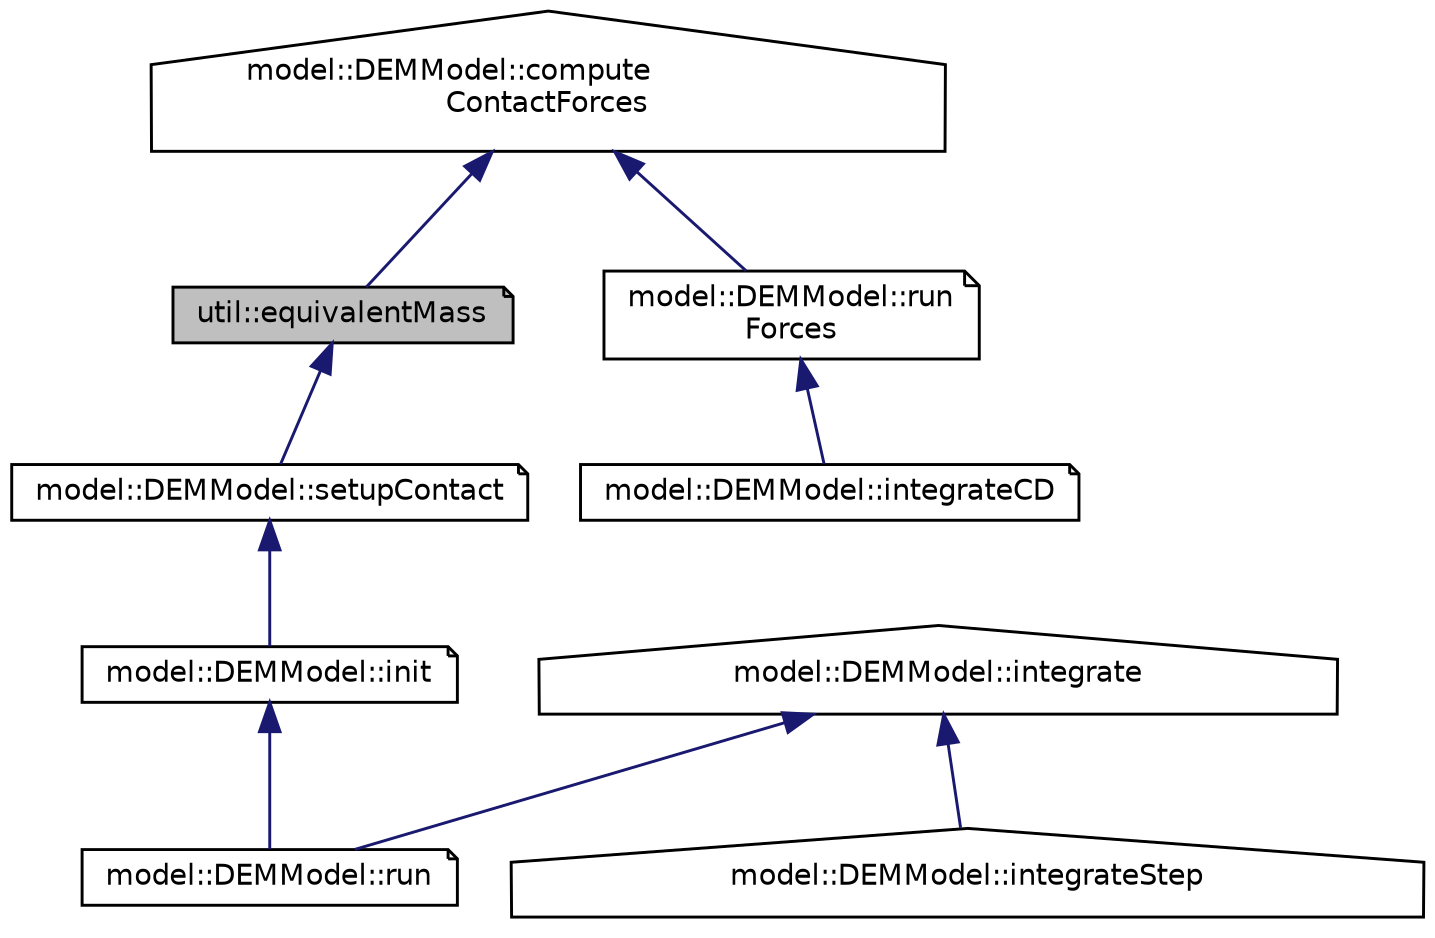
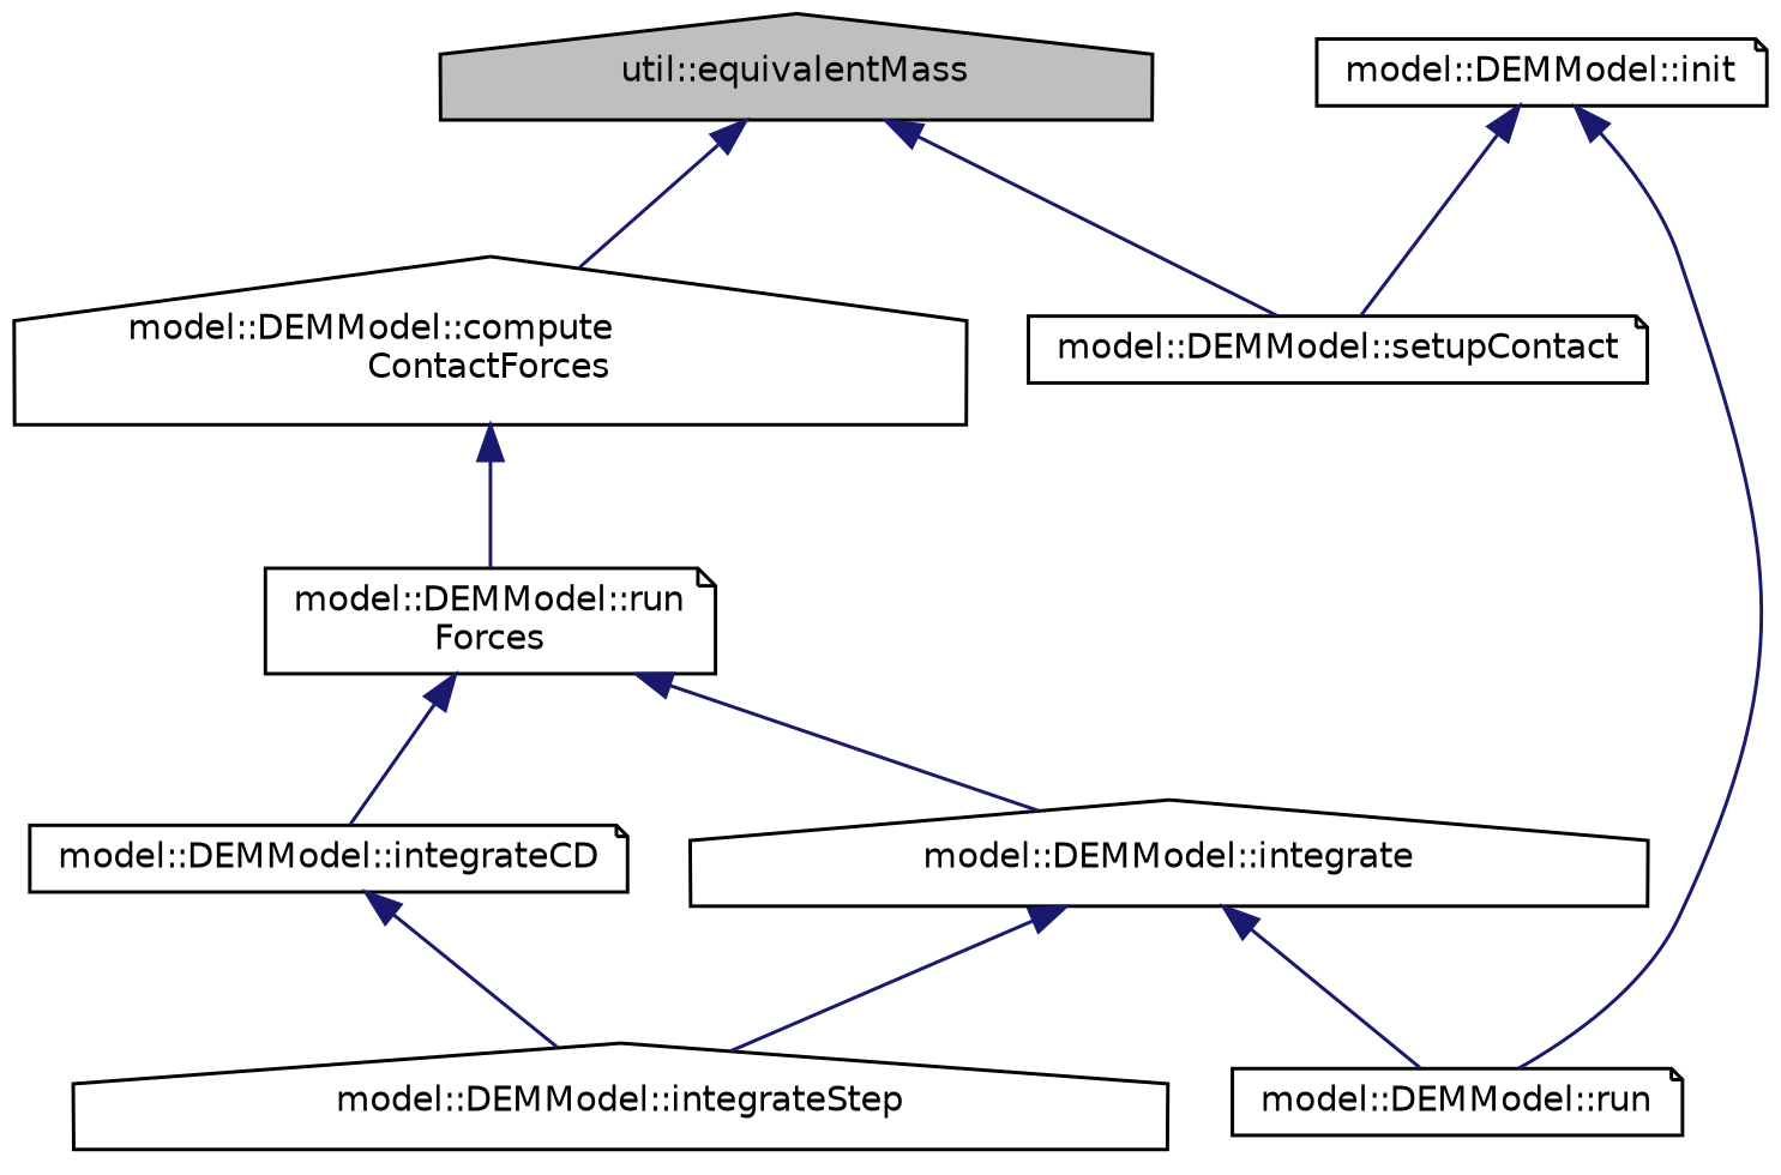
  digraph {
    rankdir=TB
    node [color=black fillcolor=white fontname=Helvetica fontsize=10 shape=note style=filled]
    edge [color=midnightblue dir=back fontname=Helvetica fontsize=10 labelfontname=Helvetica labelfontsize=10 style=solid]
-   n1 [fillcolor=grey75 fontcolor=black height=0.2 label="util::equivalentMass" width=0.4]
+   n1 [fillcolor=grey75 fontcolor=black height=0.2 label="util::equivalentMass" shape=house width=0.4]
    n2 [height=0.2 label="model::DEMModel::compute\lContactForces" shape=house width=0.4]
    n3 [height=0.2 label="model::DEMModel::setupContact" width=0.4]
    n4 [height=0.2 label="model::DEMModel::run\lForces" width=0.4]
    n5 [height=0.2 label="model::DEMModel::init" width=0.4]
    n6 [height=0.2 label="model::DEMModel::integrate" shape=house width=0.4]
    n7 [height=0.2 label="model::DEMModel::integrateCD" width=0.4]
    n8 [height=0.2 label="model::DEMModel::run" width=0.4]
    n9 [height=0.2 label="model::DEMModel::integrateStep" shape=house width=0.4]
-   n2 -> n1
+   n1 -> n2
    n1 -> n3
    n2 -> n4
-   n3 -> n5
+   n5 -> n3
+   n4 -> n6
    n4 -> n7
    n5 -> n8
    n6 -> n8
    n6 -> n9
+   n7 -> n9
  }
